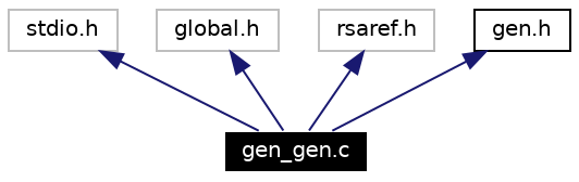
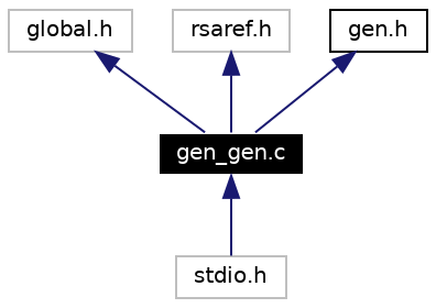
  digraph {
    node [color=grey75 fontname=Helvetica fontsize=10 shape=record]
    edge [color=midnightblue dir=back fontname=Helvetica fontsize=10 labelfontname=Helvetica labelfontsize=10 style=solid]
    n1 [color=white fillcolor=black fontcolor=white height=0.2 label="gen_gen.c" style=filled width=0.4]
    n2 [height=0.2 label="stdio.h" width=0.4]
    n3 [height=0.2 label="global.h" width=0.4]
    n4 [height=0.2 label="rsaref.h" width=0.4]
    n5 [color=black height=0.2 label="gen.h" width=0.4]
-   n2 -> n1
+   n1 -> n2
    n3 -> n1
    n4 -> n1
    n5 -> n1
  }
